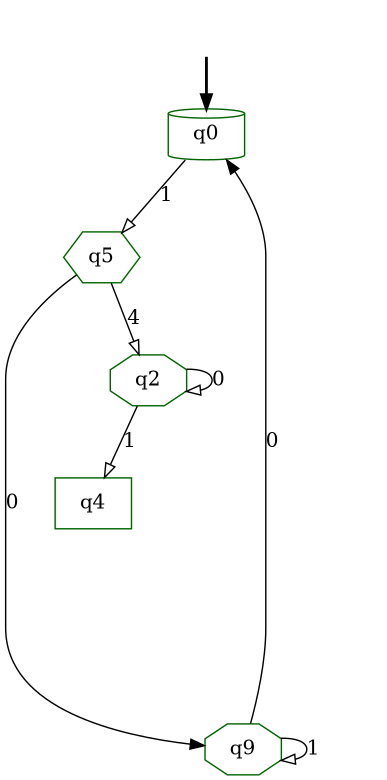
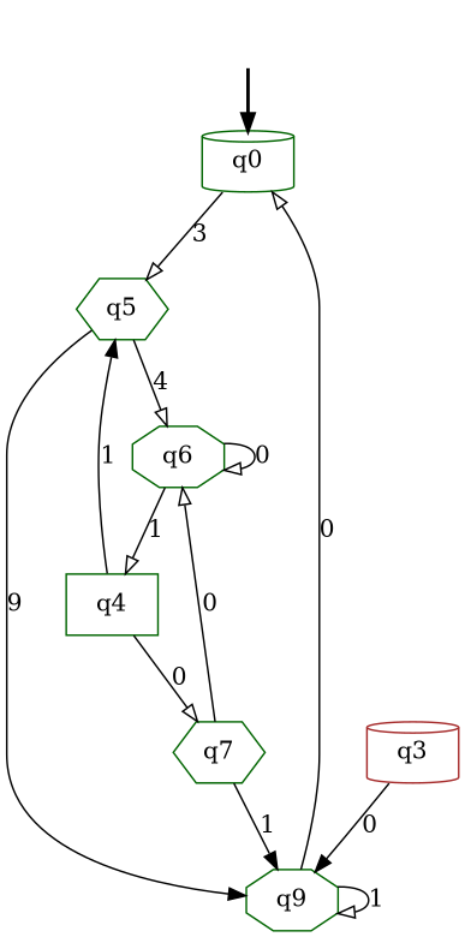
  digraph {
    node [color=darkgreen shape=cylinder]
    edge [arrowhead=onormal]
    fake [style=invisible color="" shape=""]
    q0 [root=true]
    q5 [shape=hexagon]
-   q6 [shape=octagon label=q2]
+   q7 [shape=hexagon]
+   q6 [shape=octagon]
    n6 [label=q9 shape=octagon]
    q4 [shape=box]
+   q3 [color=brown]
    fake -> q0 [arrowhead=normal style=bold]
-   q0 -> q5 [label=1]
+   q0 -> q5 [label=3]
    q5 -> q6 [label=4]
-   q5 -> n6 [arrowhead=normal label=0]
+   q5 -> n6 [arrowhead=normal label=9]
+   q7 -> q6 [label=0]
+   q7 -> n6 [arrowhead=normal label=1]
    q6 -> q6 [label=0]
    q6 -> q4 [label=1]
-   n6 -> q0 [arrowhead=normal label=0]
+   n6 -> q0 [label=0]
    n6 -> n6 [label=1]
+   q4 -> q5 [arrowhead=normal label=1]
+   q4 -> q7 [label=0]
+   q3 -> n6 [arrowhead=normal label=0]
  }
